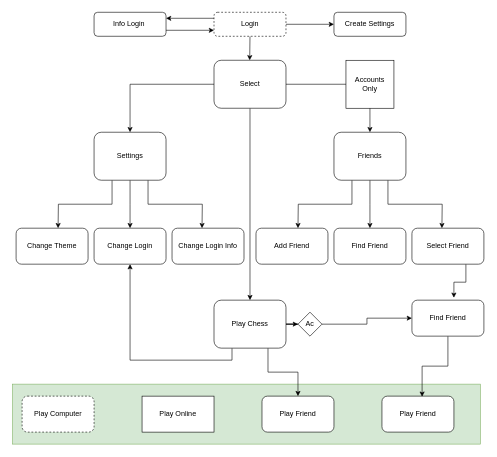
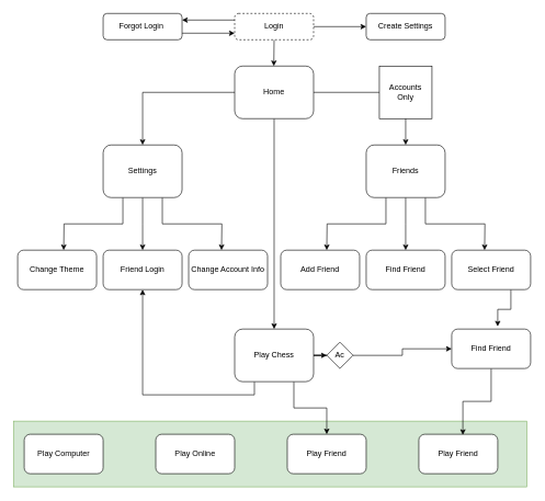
  <mxCell id="0" />
  <mxCell id="1" parent="0" />
  <mxCell id="2" value="" style="rounded=0;whiteSpace=wrap;html=1;fillColor=#d5e8d4;strokeColor=#82b366;" vertex="1" parent="1"><mxGeometry x="20" y="640" width="780" height="100" as="geometry" /></mxCell>
  <mxCell id="3" value="" style="edgeStyle=orthogonalEdgeStyle;rounded=0;orthogonalLoop=1;jettySize=auto;html=1;" edge="1" parent="1" source="6" target="7"><mxGeometry relative="1" as="geometry" /></mxCell>
  <mxCell id="4" style="edgeStyle=orthogonalEdgeStyle;rounded=0;orthogonalLoop=1;jettySize=auto;html=1;exitX=0.5;exitY=1;exitDx=0;exitDy=0;entryX=0.5;entryY=0;entryDx=0;entryDy=0;" edge="1" parent="1" source="6"><mxGeometry relative="1" as="geometry"><mxPoint x="415.5" y="100" as="targetPoint" /></mxGeometry></mxCell>
  <mxCell id="5" style="edgeStyle=orthogonalEdgeStyle;rounded=0;orthogonalLoop=1;jettySize=auto;html=1;exitX=0;exitY=0.25;exitDx=0;exitDy=0;entryX=1;entryY=0.25;entryDx=0;entryDy=0;" edge="1" parent="1" source="6" target="9"><mxGeometry relative="1" as="geometry" /></mxCell>
  <mxCell id="6" value="Login" style="rounded=1;whiteSpace=wrap;html=1;fontSize=12;glass=0;strokeWidth=1;shadow=0;dashed=1;" parent="1" vertex="1"><mxGeometry x="356" y="20" width="120" height="40" as="geometry" /></mxCell>
  <mxCell id="7" value="Create Settings" style="rounded=1;whiteSpace=wrap;html=1;fontSize=12;glass=0;strokeWidth=1;shadow=0;" vertex="1" parent="1"><mxGeometry x="556" y="20" width="120" height="40" as="geometry" /></mxCell>
  <mxCell id="8" style="edgeStyle=orthogonalEdgeStyle;rounded=0;orthogonalLoop=1;jettySize=auto;html=1;exitX=1;exitY=0.75;exitDx=0;exitDy=0;entryX=0;entryY=0.75;entryDx=0;entryDy=0;" edge="1" parent="1" source="9" target="6"><mxGeometry relative="1" as="geometry" /></mxCell>
- <mxCell id="9" value="Info Login&amp;nbsp;" style="rounded=1;whiteSpace=wrap;html=1;fontSize=12;glass=0;strokeWidth=1;shadow=0;" vertex="1" parent="1"><mxGeometry x="156" y="20" width="120" height="40" as="geometry" /></mxCell>
+ <mxCell id="9" value="Forgot Login&amp;nbsp;" style="rounded=1;whiteSpace=wrap;html=1;fontSize=12;glass=0;strokeWidth=1;shadow=0;" vertex="1" parent="1"><mxGeometry x="156" y="20" width="120" height="40" as="geometry" /></mxCell>
  <mxCell id="10" value="" style="edgeStyle=orthogonalEdgeStyle;rounded=0;orthogonalLoop=1;jettySize=auto;html=1;" edge="1" parent="1" source="13" target="17"><mxGeometry relative="1" as="geometry" /></mxCell>
  <mxCell id="11" value="" style="edgeStyle=orthogonalEdgeStyle;rounded=0;orthogonalLoop=1;jettySize=auto;html=1;" edge="1" parent="1" source="13" target="21"><mxGeometry relative="1" as="geometry" /></mxCell>
  <mxCell id="12" style="edgeStyle=orthogonalEdgeStyle;rounded=0;orthogonalLoop=1;jettySize=auto;html=1;exitX=0;exitY=0.5;exitDx=0;exitDy=0;entryX=0.5;entryY=0;entryDx=0;entryDy=0;" edge="1" parent="1" source="13" target="25"><mxGeometry relative="1" as="geometry" /></mxCell>
- <mxCell id="13" value="Select" style="rounded=1;whiteSpace=wrap;html=1;" vertex="1" parent="1"><mxGeometry x="356" y="100" width="120" height="80" as="geometry" /></mxCell>
+ <mxCell id="13" value="Home" style="rounded=1;whiteSpace=wrap;html=1;" vertex="1" parent="1"><mxGeometry x="356" y="100" width="120" height="80" as="geometry" /></mxCell>
  <mxCell id="14" style="edgeStyle=orthogonalEdgeStyle;rounded=0;orthogonalLoop=1;jettySize=auto;html=1;exitX=0.25;exitY=1;exitDx=0;exitDy=0;" edge="1" parent="1" source="17"><mxGeometry relative="1" as="geometry"><mxPoint x="496" y="380" as="targetPoint" /></mxGeometry></mxCell>
  <mxCell id="15" style="edgeStyle=orthogonalEdgeStyle;rounded=0;orthogonalLoop=1;jettySize=auto;html=1;" edge="1" parent="1" source="17"><mxGeometry relative="1" as="geometry"><mxPoint x="616" y="380" as="targetPoint" /></mxGeometry></mxCell>
  <mxCell id="16" style="edgeStyle=orthogonalEdgeStyle;rounded=0;orthogonalLoop=1;jettySize=auto;html=1;exitX=0.75;exitY=1;exitDx=0;exitDy=0;" edge="1" parent="1" source="17"><mxGeometry relative="1" as="geometry"><mxPoint x="736" y="380" as="targetPoint" /></mxGeometry></mxCell>
  <mxCell id="17" value="Friends" style="rounded=1;whiteSpace=wrap;html=1;" vertex="1" parent="1"><mxGeometry x="556" y="220" width="120" height="80" as="geometry" /></mxCell>
  <mxCell id="18" style="edgeStyle=orthogonalEdgeStyle;rounded=0;orthogonalLoop=1;jettySize=auto;html=1;exitX=0.25;exitY=1;exitDx=0;exitDy=0;" edge="1" parent="1" source="21" target="32"><mxGeometry relative="1" as="geometry" /></mxCell>
  <mxCell id="19" value="" style="edgeStyle=orthogonalEdgeStyle;rounded=0;orthogonalLoop=1;jettySize=auto;html=1;" edge="1" parent="1" source="21" target="40"><mxGeometry relative="1" as="geometry" /></mxCell>
  <mxCell id="20" style="edgeStyle=orthogonalEdgeStyle;rounded=0;orthogonalLoop=1;jettySize=auto;html=1;exitX=0.75;exitY=1;exitDx=0;exitDy=0;" edge="1" parent="1" source="21" target="42"><mxGeometry relative="1" as="geometry" /></mxCell>
  <mxCell id="21" value="Play Chess" style="rounded=1;whiteSpace=wrap;html=1;" vertex="1" parent="1"><mxGeometry x="356" y="500" width="120" height="80" as="geometry" /></mxCell>
  <mxCell id="22" style="edgeStyle=orthogonalEdgeStyle;rounded=0;orthogonalLoop=1;jettySize=auto;html=1;exitX=0.25;exitY=1;exitDx=0;exitDy=0;" edge="1" parent="1" source="25"><mxGeometry relative="1" as="geometry"><mxPoint x="96" y="380" as="targetPoint" /></mxGeometry></mxCell>
  <mxCell id="23" style="edgeStyle=orthogonalEdgeStyle;rounded=0;orthogonalLoop=1;jettySize=auto;html=1;exitX=0.5;exitY=1;exitDx=0;exitDy=0;" edge="1" parent="1" source="25"><mxGeometry relative="1" as="geometry"><mxPoint x="216" y="380" as="targetPoint" /></mxGeometry></mxCell>
  <mxCell id="24" style="edgeStyle=orthogonalEdgeStyle;rounded=0;orthogonalLoop=1;jettySize=auto;html=1;exitX=0.75;exitY=1;exitDx=0;exitDy=0;" edge="1" parent="1" source="25"><mxGeometry relative="1" as="geometry"><mxPoint x="336" y="380" as="targetPoint" /></mxGeometry></mxCell>
  <mxCell id="25" value="Settings" style="rounded=1;whiteSpace=wrap;html=1;" vertex="1" parent="1"><mxGeometry x="156" y="220" width="120" height="80" as="geometry" /></mxCell>
  <mxCell id="26" value="Accounts&lt;br&gt;Only" style="whiteSpace=wrap;html=1;rounded=0;" vertex="1" parent="1"><mxGeometry x="576" y="100" width="80" height="80" as="geometry" /></mxCell>
  <mxCell id="27" value="Add Friend" style="rounded=1;whiteSpace=wrap;html=1;" vertex="1" parent="1"><mxGeometry x="426" y="380" width="120" height="60" as="geometry" /></mxCell>
  <mxCell id="28" value="Find Friend" style="rounded=1;whiteSpace=wrap;html=1;" vertex="1" parent="1"><mxGeometry x="556" y="380" width="120" height="60" as="geometry" /></mxCell>
  <mxCell id="29" style="edgeStyle=orthogonalEdgeStyle;rounded=0;orthogonalLoop=1;jettySize=auto;html=1;exitX=0.75;exitY=1;exitDx=0;exitDy=0;entryX=0.583;entryY=-0.067;entryDx=0;entryDy=0;entryPerimeter=0;" edge="1" parent="1" source="30" target="37"><mxGeometry relative="1" as="geometry" /></mxCell>
  <mxCell id="30" value="Select Friend" style="rounded=1;whiteSpace=wrap;html=1;" vertex="1" parent="1"><mxGeometry x="686" y="380" width="120" height="60" as="geometry" /></mxCell>
  <mxCell id="31" value="Change Theme" style="rounded=1;whiteSpace=wrap;html=1;" vertex="1" parent="1"><mxGeometry x="26" y="380" width="120" height="60" as="geometry" /></mxCell>
- <mxCell id="32" value="Change Login" style="rounded=1;whiteSpace=wrap;html=1;" vertex="1" parent="1"><mxGeometry x="156" y="380" width="120" height="60" as="geometry" /></mxCell>
- <mxCell id="33" value="Change Login Info" style="rounded=1;whiteSpace=wrap;html=1;" vertex="1" parent="1"><mxGeometry x="286" y="380" width="120" height="60" as="geometry" /></mxCell>
+ <mxCell id="32" value="Friend Login" style="rounded=1;whiteSpace=wrap;html=1;" vertex="1" parent="1"><mxGeometry x="156" y="380" width="120" height="60" as="geometry" /></mxCell>
+ <mxCell id="33" value="Change Account Info" style="rounded=1;whiteSpace=wrap;html=1;" vertex="1" parent="1"><mxGeometry x="286" y="380" width="120" height="60" as="geometry" /></mxCell>
  <mxCell id="34" value="Play Friend" style="rounded=1;whiteSpace=wrap;html=1;" vertex="1" parent="1"><mxGeometry x="636" y="660" width="120" height="60" as="geometry" /></mxCell>
  <mxCell id="35" style="edgeStyle=orthogonalEdgeStyle;rounded=0;orthogonalLoop=1;jettySize=auto;html=1;exitX=0.5;exitY=1;exitDx=0;exitDy=0;" edge="1" parent="1"><mxGeometry relative="1" as="geometry"><mxPoint x="776" y="580" as="sourcePoint" /><mxPoint x="776" y="580" as="targetPoint" /></mxGeometry></mxCell>
  <mxCell id="36" style="edgeStyle=orthogonalEdgeStyle;rounded=0;orthogonalLoop=1;jettySize=auto;html=1;exitX=0.5;exitY=1;exitDx=0;exitDy=0;entryX=0.558;entryY=0.017;entryDx=0;entryDy=0;entryPerimeter=0;" edge="1" parent="1" source="37" target="34"><mxGeometry relative="1" as="geometry" /></mxCell>
  <mxCell id="37" value="Find Friend" style="rounded=1;whiteSpace=wrap;html=1;" vertex="1" parent="1"><mxGeometry x="686" y="500" width="120" height="60" as="geometry" /></mxCell>
- <mxCell id="38" value="Play Computer" style="rounded=1;whiteSpace=wrap;html=1;dashed=1;" vertex="1" parent="1"><mxGeometry x="36" y="660" width="120" height="60" as="geometry" /></mxCell>
+ <mxCell id="38" value="Play Computer" style="rounded=1;whiteSpace=wrap;html=1;" vertex="1" parent="1"><mxGeometry x="36" y="660" width="120" height="60" as="geometry" /></mxCell>
  <mxCell id="39" style="edgeStyle=orthogonalEdgeStyle;rounded=0;orthogonalLoop=1;jettySize=auto;html=1;entryX=0;entryY=0.5;entryDx=0;entryDy=0;" edge="1" parent="1" source="40" target="37"><mxGeometry relative="1" as="geometry" /></mxCell>
  <mxCell id="40" value="Ac" style="rhombus;whiteSpace=wrap;html=1;" vertex="1" parent="1"><mxGeometry x="496" y="520" width="40" height="40" as="geometry" /></mxCell>
- <mxCell id="41" value="Play Online" style="whiteSpace=wrap;html=1;rounded=0;" vertex="1" parent="1"><mxGeometry x="236" y="660" width="120" height="60" as="geometry" /></mxCell>
+ <mxCell id="41" value="Play Online" style="rounded=1;whiteSpace=wrap;html=1;" vertex="1" parent="1"><mxGeometry x="236" y="660" width="120" height="60" as="geometry" /></mxCell>
  <mxCell id="42" value="Play Friend" style="rounded=1;whiteSpace=wrap;html=1;" vertex="1" parent="1"><mxGeometry x="436" y="660" width="120" height="60" as="geometry" /></mxCell>
